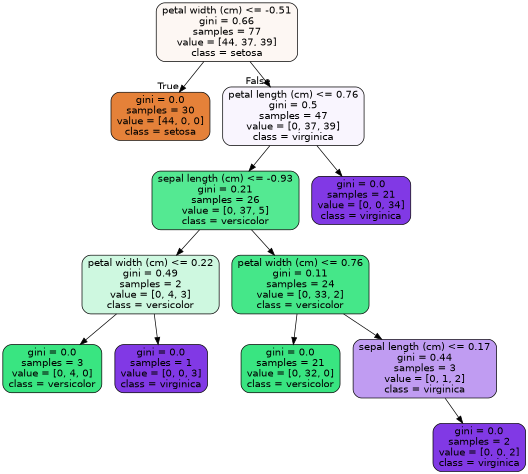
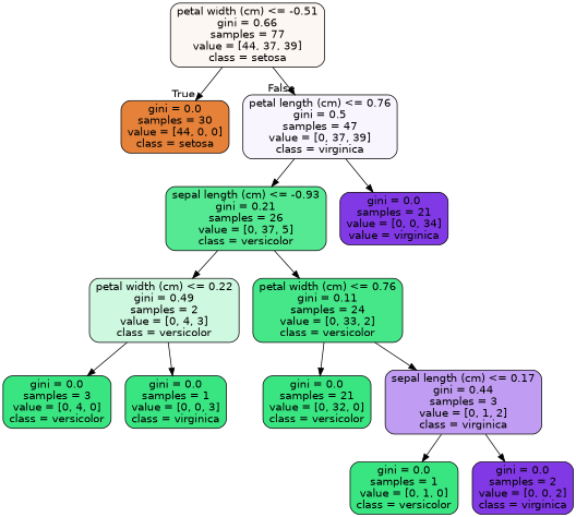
  digraph {
    node [color=black fillcolor="#8139e5" fontname=helvetica shape=box style="filled, rounded"]
    edge [fontname=helvetica]
    n1 [fillcolor="#fdf7f3" label="petal width (cm) <= -0.51\ngini = 0.66\nsamples = 77\nvalue = [44, 37, 39]\nclass = setosa"]
    n2 [fillcolor="#e58139" label="gini = 0.0\nsamples = 30\nvalue = [44, 0, 0]\nclass = setosa"]
    n3 [fillcolor="#f9f5fe" label="petal length (cm) <= 0.76\ngini = 0.5\nsamples = 47\nvalue = [0, 37, 39]\nclass = virginica"]
    n4 [fillcolor="#54e992" label="sepal length (cm) <= -0.93\ngini = 0.21\nsamples = 26\nvalue = [0, 37, 5]\nclass = versicolor"]
-   n5 [label="gini = 0.0\nsamples = 21\nvalue = [0, 0, 34]\nclass = virginica"]
+   n5 [label="gini = 0.0\nsamples = 21\nvalue = [0, 0, 34]\nvalue = virginica"]
    n6 [fillcolor="#cef8e0" label="petal width (cm) <= 0.22\ngini = 0.49\nsamples = 2\nvalue = [0, 4, 3]\nclass = versicolor"]
    n7 [fillcolor="#45e789" label="petal width (cm) <= 0.76\ngini = 0.11\nsamples = 24\nvalue = [0, 33, 2]\nclass = versicolor"]
    n8 [fillcolor="#39e581" label="gini = 0.0\nsamples = 3\nvalue = [0, 4, 0]\nclass = versicolor"]
-   n9 [label="gini = 0.0\nsamples = 1\nvalue = [0, 0, 3]\nclass = virginica"]
+   n9 [fillcolor="#39e581" label="gini = 0.0\nsamples = 1\nvalue = [0, 0, 3]\nclass = virginica"]
    n10 [fillcolor="#39e581" label="gini = 0.0\nsamples = 21\nvalue = [0, 32, 0]\nclass = versicolor"]
    n11 [fillcolor="#c09cf2" label="sepal length (cm) <= 0.17\ngini = 0.44\nsamples = 3\nvalue = [0, 1, 2]\nclass = virginica"]
+   n12 [fillcolor="#39e581" label="gini = 0.0\nsamples = 1\nvalue = [0, 1, 0]\nclass = versicolor"]
    n13 [label="gini = 0.0\nsamples = 2\nvalue = [0, 0, 2]\nclass = virginica"]
    n1 -> n2 [headlabel=True labelangle=45 labeldistance=2.5]
    n1 -> n3 [headlabel=False labelangle=-45 labeldistance=2.5]
    n3 -> n4
    n3 -> n5
    n4 -> n6
    n4 -> n7
    n6 -> n8
    n6 -> n9
    n7 -> n10
    n7 -> n11
+   n11 -> n12
    n11 -> n13
  }
